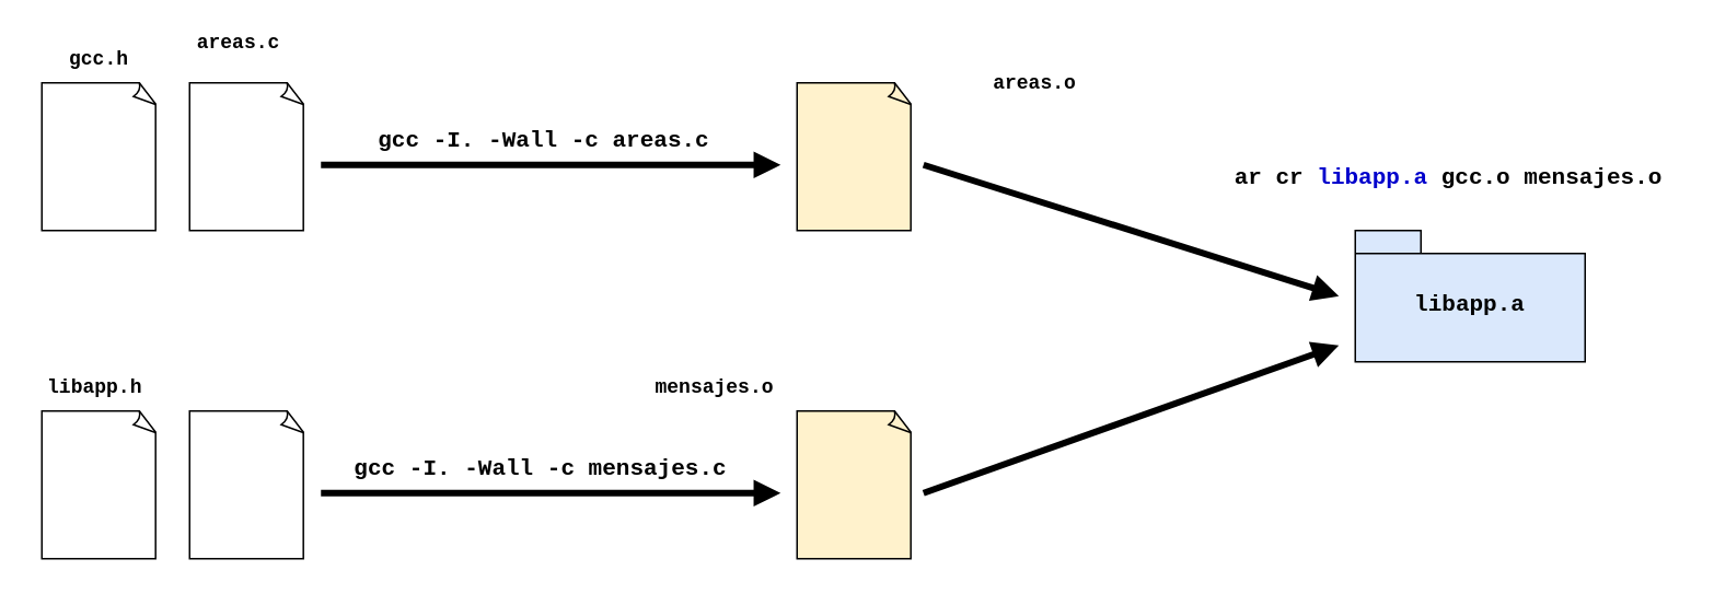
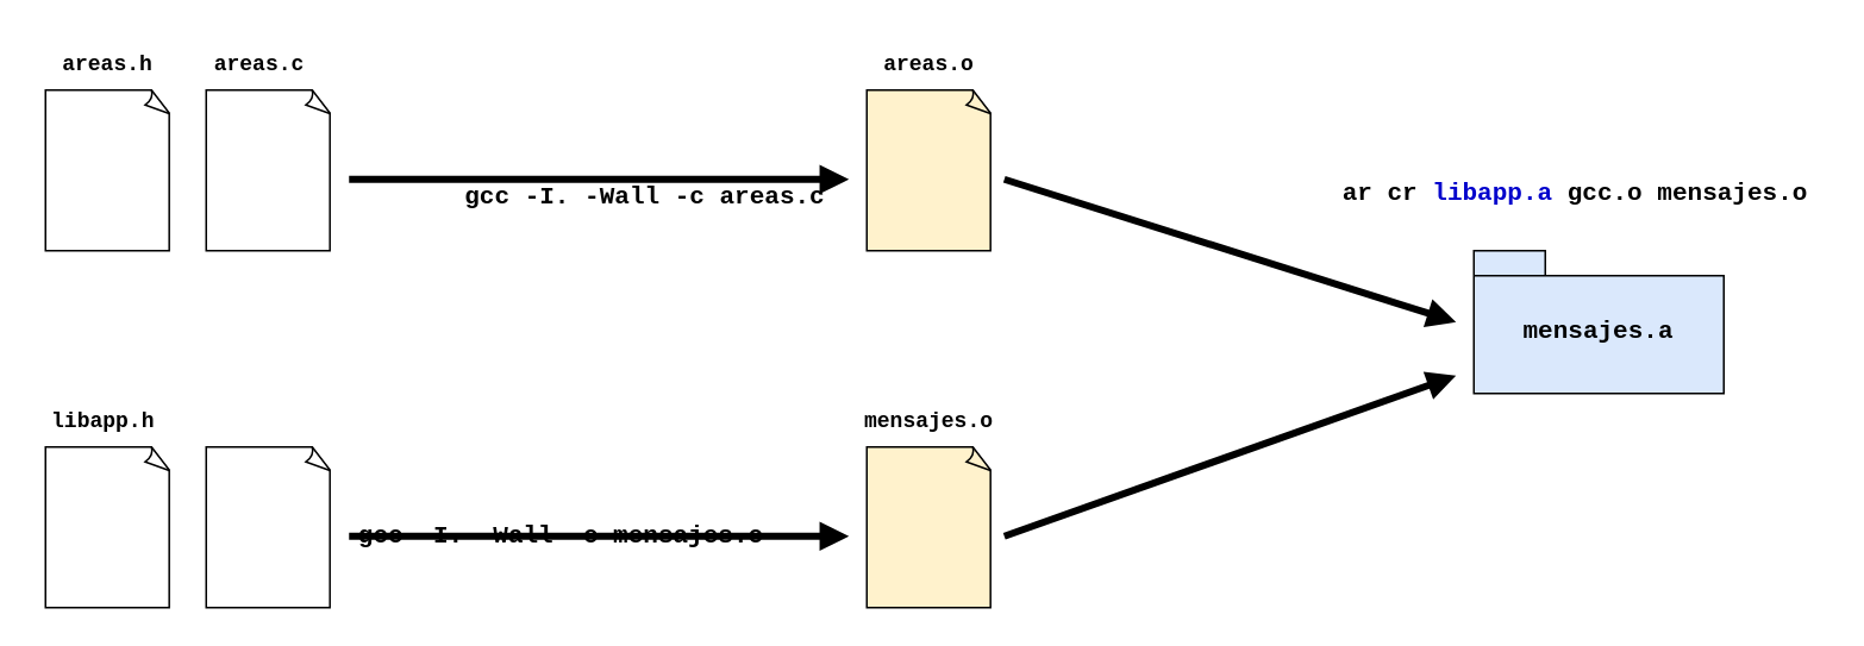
  <mxCell id="0" />
  <mxCell id="1" parent="0" />
  <mxCell id="2" value="" style="whiteSpace=wrap;html=1;shape=mxgraph.basic.document" parent="1" vertex="1"><mxGeometry x="25" y="50" width="70" height="90" as="geometry" /></mxCell>
- <mxCell id="3" value="&lt;font face=&quot;Courier New&quot;&gt;&lt;b&gt;gcc.h&lt;/b&gt;&lt;/font&gt;" style="text;html=1;align=center;verticalAlign=middle;whiteSpace=wrap;rounded=0;" parent="1" vertex="1"><mxGeometry x="30" y="20" width="60" height="30" as="geometry" /></mxCell>
- <mxCell id="4" value="&lt;font face=&quot;Courier New&quot;&gt;&lt;b&gt;areas.c&lt;/b&gt;&lt;/font&gt;" style="text;html=1;align=center;verticalAlign=middle;whiteSpace=wrap;rounded=0;" parent="1" vertex="1"><mxGeometry x="115" y="10" width="60" height="30" as="geometry" /></mxCell>
+ <mxCell id="3" value="&lt;font face=&quot;Courier New&quot;&gt;&lt;b&gt;areas.h&lt;/b&gt;&lt;/font&gt;" style="text;html=1;align=center;verticalAlign=middle;whiteSpace=wrap;rounded=0;" parent="1" vertex="1"><mxGeometry x="30" y="20" width="60" height="30" as="geometry" /></mxCell>
+ <mxCell id="4" value="&lt;font face=&quot;Courier New&quot;&gt;&lt;b&gt;areas.c&lt;/b&gt;&lt;/font&gt;" style="text;html=1;align=center;verticalAlign=middle;whiteSpace=wrap;rounded=0;" parent="1" vertex="1"><mxGeometry x="115" y="20" width="60" height="30" as="geometry" /></mxCell>
  <mxCell id="5" value="" style="whiteSpace=wrap;html=1;shape=mxgraph.basic.document" parent="1" vertex="1"><mxGeometry x="115" y="50" width="70" height="90" as="geometry" /></mxCell>
  <mxCell id="6" value="" style="whiteSpace=wrap;html=1;shape=mxgraph.basic.document" parent="1" vertex="1"><mxGeometry x="25" y="250" width="70" height="90" as="geometry" /></mxCell>
  <mxCell id="7" value="&lt;font face=&quot;Courier New&quot;&gt;&lt;b&gt;libapp.h&lt;/b&gt;&lt;/font&gt;" style="text;html=1;align=center;verticalAlign=middle;whiteSpace=wrap;rounded=0;" parent="1" vertex="1"><mxGeometry x="20" y="220" width="75" height="30" as="geometry" /></mxCell>
  <mxCell id="8" value="" style="whiteSpace=wrap;html=1;shape=mxgraph.basic.document" parent="1" vertex="1"><mxGeometry x="115" y="250" width="70" height="90" as="geometry" /></mxCell>
  <mxCell id="9" value="" style="whiteSpace=wrap;html=1;shape=mxgraph.basic.document;fillColor=#fff2cc;strokeColor=#000000;" parent="1" vertex="1"><mxGeometry x="485" y="50" width="70" height="90" as="geometry" /></mxCell>
- <mxCell id="10" value="&lt;font face=&quot;Courier New&quot;&gt;&lt;b&gt;areas.o&lt;/b&gt;&lt;/font&gt;" style="text;html=1;align=center;verticalAlign=middle;whiteSpace=wrap;rounded=0;" parent="1" vertex="1"><mxGeometry x="600" y="35" width="60" height="30" as="geometry" /></mxCell>
+ <mxCell id="10" value="&lt;font face=&quot;Courier New&quot;&gt;&lt;b&gt;areas.o&lt;/b&gt;&lt;/font&gt;" style="text;html=1;align=center;verticalAlign=middle;whiteSpace=wrap;rounded=0;" parent="1" vertex="1"><mxGeometry x="490" y="20" width="60" height="30" as="geometry" /></mxCell>
  <mxCell id="11" value="" style="whiteSpace=wrap;html=1;shape=mxgraph.basic.document;fillColor=#fff2cc;strokeColor=#000000;" parent="1" vertex="1"><mxGeometry x="485" y="250" width="70" height="90" as="geometry" /></mxCell>
- <mxCell id="12" value="&lt;b style=&quot;font-family: &amp;quot;Courier New&amp;quot;;&quot;&gt;mensajes.o&lt;/b&gt;" style="text;html=1;align=center;verticalAlign=middle;whiteSpace=wrap;rounded=0;" parent="1" vertex="1"><mxGeometry x="405" y="220" width="60" height="30" as="geometry" /></mxCell>
+ <mxCell id="12" value="&lt;b style=&quot;font-family: &amp;quot;Courier New&amp;quot;;&quot;&gt;mensajes.o&lt;/b&gt;" style="text;html=1;align=center;verticalAlign=middle;whiteSpace=wrap;rounded=0;" parent="1" vertex="1"><mxGeometry x="490" y="220" width="60" height="30" as="geometry" /></mxCell>
  <mxCell id="13" value="" style="endArrow=block;html=1;rounded=0;strokeWidth=4;endFill=1;" parent="1" edge="1"><mxGeometry width="50" height="50" relative="1" as="geometry"><mxPoint x="195" y="100" as="sourcePoint" /><mxPoint x="475" y="100" as="targetPoint" /></mxGeometry></mxCell>
- <mxCell id="14" value="&lt;font size=&quot;1&quot; face=&quot;Courier New&quot;&gt;&lt;b style=&quot;font-size: 14px;&quot;&gt;gcc -I. -Wall -c areas.c&lt;/b&gt;&lt;/font&gt;" style="text;html=1;align=center;verticalAlign=middle;whiteSpace=wrap;rounded=0;" parent="1" vertex="1"><mxGeometry x="225.5" y="70" width="210" height="30" as="geometry" /></mxCell>
+ <mxCell id="14" value="&lt;font size=&quot;1&quot; face=&quot;Courier New&quot;&gt;&lt;b style=&quot;font-size: 14px;&quot;&gt;gcc -I. -Wall -c areas.c&lt;/b&gt;&lt;/font&gt;" style="text;html=1;align=center;verticalAlign=middle;whiteSpace=wrap;rounded=0;" parent="1" vertex="1"><mxGeometry x="255.5" y="95" width="210" height="30" as="geometry" /></mxCell>
  <mxCell id="15" value="" style="endArrow=block;html=1;rounded=0;strokeWidth=4;endFill=1;" parent="1" edge="1"><mxGeometry width="50" height="50" relative="1" as="geometry"><mxPoint x="195" y="300" as="sourcePoint" /><mxPoint x="475" y="300" as="targetPoint" /></mxGeometry></mxCell>
- <mxCell id="16" value="&lt;font size=&quot;1&quot; face=&quot;Courier New&quot;&gt;&lt;b style=&quot;font-size: 14px;&quot;&gt;gcc -I. -Wall -c mensajes.c&lt;/b&gt;&lt;/font&gt;" style="text;html=1;align=center;verticalAlign=middle;whiteSpace=wrap;rounded=0;" parent="1" vertex="1"><mxGeometry x="209" y="270" width="240" height="30" as="geometry" /></mxCell>
+ <mxCell id="16" value="&lt;font size=&quot;1&quot; face=&quot;Courier New&quot;&gt;&lt;b style=&quot;font-size: 14px;&quot;&gt;gcc -I. -Wall -c mensajes.c&lt;/b&gt;&lt;/font&gt;" style="text;html=1;align=center;verticalAlign=middle;whiteSpace=wrap;rounded=0;" parent="1" vertex="1"><mxGeometry x="194" y="285" width="240" height="30" as="geometry" /></mxCell>
  <mxCell id="17" value="" style="endArrow=block;html=1;rounded=0;strokeWidth=4;endFill=1;" parent="1" edge="1"><mxGeometry width="50" height="50" relative="1" as="geometry"><mxPoint x="562" y="100" as="sourcePoint" /><mxPoint x="815" y="180" as="targetPoint" /></mxGeometry></mxCell>
  <mxCell id="18" value="" style="endArrow=block;html=1;rounded=0;strokeWidth=4;endFill=1;" parent="1" edge="1"><mxGeometry width="50" height="50" relative="1" as="geometry"><mxPoint x="562" y="300" as="sourcePoint" /><mxPoint x="815" y="210" as="targetPoint" /></mxGeometry></mxCell>
- <mxCell id="19" value="&lt;font face=&quot;Courier New&quot;&gt;&lt;span style=&quot;font-size: 14px;&quot;&gt;libapp.a&lt;/span&gt;&lt;/font&gt;" style="shape=folder;fontStyle=1;spacingTop=10;tabWidth=40;tabHeight=14;tabPosition=left;html=1;whiteSpace=wrap;fillColor=#dae8fc;strokeColor=#000000;" parent="1" vertex="1"><mxGeometry x="825" y="140" width="140" height="80" as="geometry" /></mxCell>
+ <mxCell id="19" value="&lt;font face=&quot;Courier New&quot;&gt;&lt;span style=&quot;font-size: 14px;&quot;&gt;mensajes.a&lt;/span&gt;&lt;/font&gt;" style="shape=folder;fontStyle=1;spacingTop=10;tabWidth=40;tabHeight=14;tabPosition=left;html=1;whiteSpace=wrap;fillColor=#dae8fc;strokeColor=#000000;" parent="1" vertex="1"><mxGeometry x="825" y="140" width="140" height="80" as="geometry" /></mxCell>
  <mxCell id="20" value="&lt;div&gt;&lt;font face=&quot;Courier New&quot;&gt;&lt;span style=&quot;font-size: 14px;&quot;&gt;&lt;b&gt;ar cr &lt;/b&gt;&lt;font style=&quot;&quot; color=&quot;#0000cc&quot;&gt;&lt;b&gt;libapp.a&lt;/b&gt;&lt;/font&gt;&lt;b&gt; gcc.o mensajes.o&lt;/b&gt;&lt;/span&gt;&lt;/font&gt;&lt;/div&gt;&lt;div&gt;&lt;br&gt;&lt;/div&gt;" style="text;html=1;align=center;verticalAlign=middle;whiteSpace=wrap;rounded=0;" parent="1" vertex="1"><mxGeometry x="742" y="100" width="280" height="30" as="geometry" /></mxCell>
